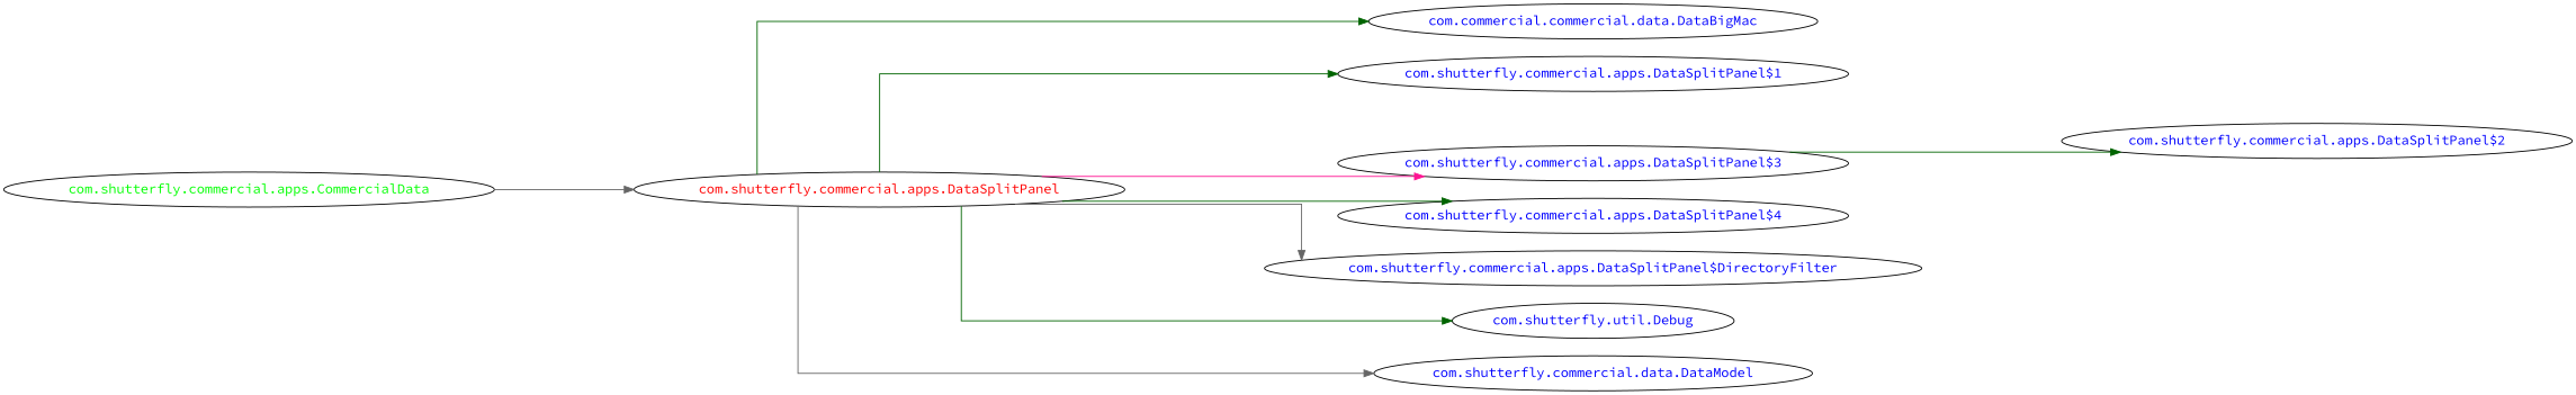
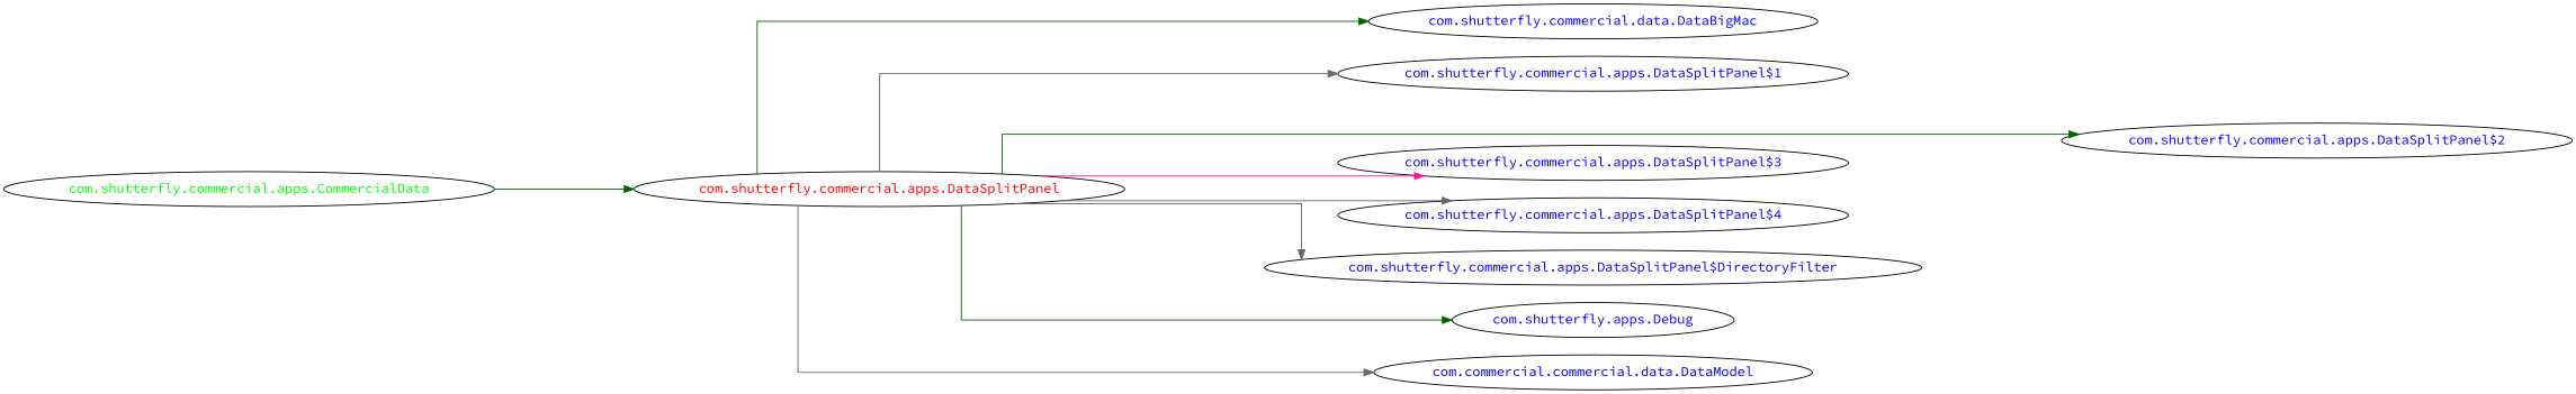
  digraph {
    concentrate=true
    fontname="Source Code Pro"
    rankdir=LR
    ranksep=2.0
    splines=ortho
    node [fontcolor=blue fontname="Source Code Pro"]
    edge [color=darkgreen fontname="Source Code Pro"]
    "com.shutterfly.commercial.apps.DataSplitPanel" [fontcolor=red]
-   "com.shutterfly.commercial.data.DataBigMac" [label="com.commercial.commercial.data.DataBigMac"]
+   "com.shutterfly.commercial.data.DataBigMac"
    "com.shutterfly.commercial.apps.DataSplitPanel$1"
    "com.shutterfly.commercial.apps.DataSplitPanel$2"
    "com.shutterfly.commercial.apps.DataSplitPanel$3"
    "com.shutterfly.commercial.apps.DataSplitPanel$4"
    "com.shutterfly.commercial.apps.DataSplitPanel$DirectoryFilter"
-   "com.shutterfly.util.Debug"
-   "com.shutterfly.commercial.data.DataModel"
+   "com.shutterfly.util.Debug" [label="com.shutterfly.apps.Debug"]
+   "com.shutterfly.commercial.data.DataModel" [label="com.commercial.commercial.data.DataModel"]
    "com.shutterfly.commercial.apps.CommercialData" [fontcolor=green]
    "com.shutterfly.commercial.apps.DataSplitPanel" -> "com.shutterfly.commercial.data.DataBigMac"
-   "com.shutterfly.commercial.apps.DataSplitPanel" -> "com.shutterfly.commercial.apps.DataSplitPanel$1"
-   "com.shutterfly.commercial.apps.DataSplitPanel$3" -> "com.shutterfly.commercial.apps.DataSplitPanel$2"
+   "com.shutterfly.commercial.apps.DataSplitPanel" -> "com.shutterfly.commercial.apps.DataSplitPanel$1" [color=gray40]
+   "com.shutterfly.commercial.apps.DataSplitPanel" -> "com.shutterfly.commercial.apps.DataSplitPanel$2"
    "com.shutterfly.commercial.apps.DataSplitPanel" -> "com.shutterfly.commercial.apps.DataSplitPanel$3" [color=deeppink]
-   "com.shutterfly.commercial.apps.DataSplitPanel" -> "com.shutterfly.commercial.apps.DataSplitPanel$4"
+   "com.shutterfly.commercial.apps.DataSplitPanel" -> "com.shutterfly.commercial.apps.DataSplitPanel$4" [color=gray40]
    "com.shutterfly.commercial.apps.DataSplitPanel" -> "com.shutterfly.commercial.apps.DataSplitPanel$DirectoryFilter" [color=gray40]
    "com.shutterfly.commercial.apps.DataSplitPanel" -> "com.shutterfly.util.Debug"
    "com.shutterfly.commercial.apps.DataSplitPanel" -> "com.shutterfly.commercial.data.DataModel" [color=gray40]
-   "com.shutterfly.commercial.apps.CommercialData" -> "com.shutterfly.commercial.apps.DataSplitPanel" [color=gray40]
+   "com.shutterfly.commercial.apps.CommercialData" -> "com.shutterfly.commercial.apps.DataSplitPanel"
  }
